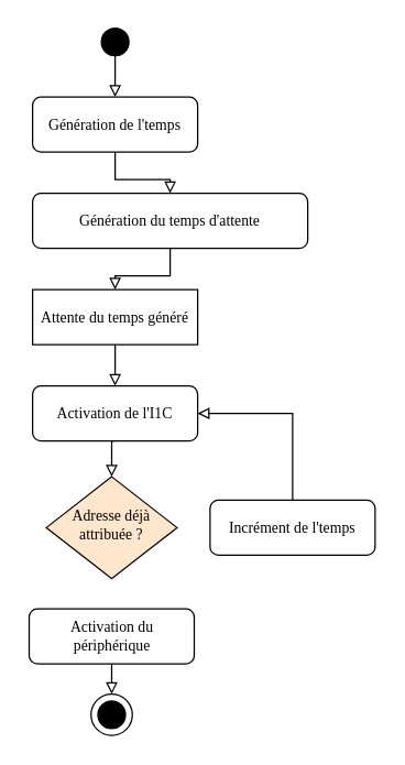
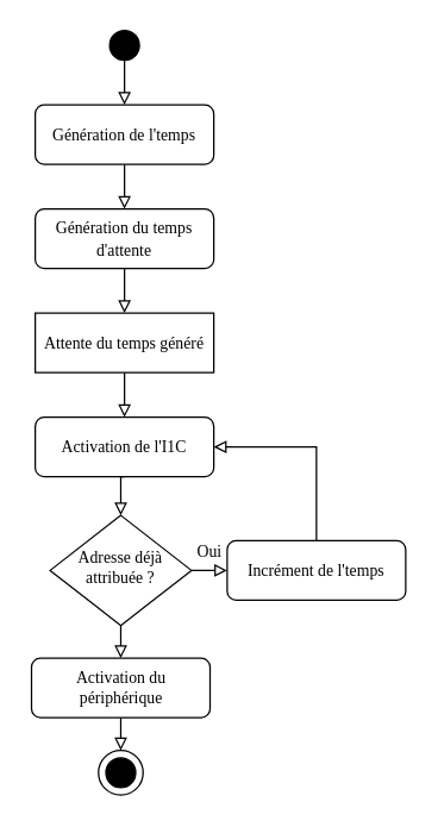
  <mxCell id="0" />
  <mxCell id="1" parent="0" />
  <mxCell id="2" style="edgeStyle=orthogonalEdgeStyle;rounded=0;orthogonalLoop=1;jettySize=auto;html=1;exitX=0.5;exitY=1;exitDx=0;exitDy=0;entryX=0.5;entryY=0;entryDx=0;entryDy=0;endArrow=block;endFill=0;" parent="1" source="3" target="7" edge="1"><mxGeometry relative="1" as="geometry" /></mxCell>
  <mxCell id="3" value="&lt;font face=&quot;computer modern&quot; style=&quot;font-size: 11px;&quot; data-font-src=&quot;https://fonts.googleapis.com/css?family=computer+modern&quot;&gt;Génération de l'temps&lt;/font&gt;" style="rounded=1;whiteSpace=wrap;html=1;fontSize=12;glass=0;strokeWidth=1;shadow=0;" parent="1" vertex="1"><mxGeometry x="23" y="70" width="120" height="40" as="geometry" /></mxCell>
  <mxCell id="4" style="edgeStyle=orthogonalEdgeStyle;rounded=0;orthogonalLoop=1;jettySize=auto;html=1;exitX=0.5;exitY=1;exitDx=0;exitDy=0;entryX=0.5;entryY=0;entryDx=0;entryDy=0;endArrow=block;endFill=0;" parent="1" source="5" target="3" edge="1"><mxGeometry relative="1" as="geometry" /></mxCell>
  <mxCell id="5" value="" style="ellipse;whiteSpace=wrap;html=1;fillColor=#000000;" parent="1" vertex="1"><mxGeometry x="73" y="20" width="20" height="20" as="geometry" /></mxCell>
  <mxCell id="6" style="edgeStyle=orthogonalEdgeStyle;rounded=0;orthogonalLoop=1;jettySize=auto;html=1;exitX=0.5;exitY=1;exitDx=0;exitDy=0;entryX=0.5;entryY=0;entryDx=0;entryDy=0;endArrow=block;endFill=0;" parent="1" source="7" target="12" edge="1"><mxGeometry relative="1" as="geometry" /></mxCell>
- <mxCell id="7" value="&lt;font face=&quot;computer modern&quot; style=&quot;font-size: 11px;&quot; data-font-src=&quot;https://fonts.googleapis.com/css?family=computer+modern&quot;&gt;Génération du temps d'attente&lt;/font&gt;" style="rounded=1;whiteSpace=wrap;html=1;fontSize=12;glass=0;strokeWidth=1;shadow=0;" parent="1" vertex="1"><mxGeometry x="23" y="140" width="200" height="40" as="geometry" /></mxCell>
- <mxCell id="10" value="&lt;font data-font-src=&quot;https://fonts.googleapis.com/css?family=computer+modern&quot; face=&quot;computer modern&quot;&gt;Adresse déjà attribuée ?&lt;/font&gt;" style="rhombus;whiteSpace=wrap;html=1;shadow=0;fontFamily=asap;fontSize=11;align=center;strokeWidth=1;spacing=6;spacingTop=-4;fontSource=https%3A%2F%2Ffonts.googleapis.com%2Fcss%3Ffamily%3Dasap;fillColor=#ffe6cc;" parent="1" vertex="1"><mxGeometry x="33" y="346" width="95" height="74" as="geometry" /></mxCell>
+ <mxCell id="7" value="&lt;font face=&quot;computer modern&quot; style=&quot;font-size: 11px;&quot; data-font-src=&quot;https://fonts.googleapis.com/css?family=computer+modern&quot;&gt;Génération du temps d'attente&lt;/font&gt;" style="rounded=1;whiteSpace=wrap;html=1;fontSize=12;glass=0;strokeWidth=1;shadow=0;" parent="1" vertex="1"><mxGeometry x="23" y="140" width="120" height="40" as="geometry" /></mxCell>
+ <mxCell id="8" value="Oui" style="edgeStyle=orthogonalEdgeStyle;rounded=0;orthogonalLoop=1;jettySize=auto;html=1;exitX=1;exitY=0.5;exitDx=0;exitDy=0;entryX=0;entryY=0.5;entryDx=0;entryDy=0;endArrow=block;endFill=0;fontFamily=computer modern;fontSource=https%3A%2F%2Ffonts.googleapis.com%2Fcss%3Ffamily%3Dcomputer%2Bmodern;" parent="1" source="10" target="16" edge="1"><mxGeometry y="13" relative="1" as="geometry"><mxPoint as="offset" /></mxGeometry></mxCell>
+ <mxCell id="9" style="edgeStyle=orthogonalEdgeStyle;rounded=0;orthogonalLoop=1;jettySize=auto;html=1;exitX=0.5;exitY=1;exitDx=0;exitDy=0;entryX=0.5;entryY=0;entryDx=0;entryDy=0;endArrow=block;endFill=0;" parent="1" source="10" target="18" edge="1"><mxGeometry relative="1" as="geometry" /></mxCell>
+ <mxCell id="10" value="&lt;font data-font-src=&quot;https://fonts.googleapis.com/css?family=computer+modern&quot; face=&quot;computer modern&quot;&gt;Adresse déjà attribuée ?&lt;/font&gt;" style="rhombus;whiteSpace=wrap;html=1;shadow=0;fontFamily=asap;fontSize=11;align=center;strokeWidth=1;spacing=6;spacingTop=-4;fontSource=https%3A%2F%2Ffonts.googleapis.com%2Fcss%3Ffamily%3Dasap;" parent="1" vertex="1"><mxGeometry x="33" y="346" width="95" height="74" as="geometry" /></mxCell>
  <mxCell id="11" style="edgeStyle=orthogonalEdgeStyle;rounded=0;orthogonalLoop=1;jettySize=auto;html=1;exitX=0.5;exitY=1;exitDx=0;exitDy=0;entryX=0.5;entryY=0;entryDx=0;entryDy=0;endArrow=block;endFill=0;" parent="1" source="12" target="14" edge="1"><mxGeometry relative="1" as="geometry" /></mxCell>
  <mxCell id="12" value="&lt;font data-font-src=&quot;https://fonts.googleapis.com/css?family=computer+modern&quot; face=&quot;computer modern&quot;&gt;Attente du temps généré&lt;/font&gt;" style="whiteSpace=wrap;html=1;fontSize=11;glass=0;strokeWidth=1;shadow=0;fontFamily=asap;fontSource=https%3A%2F%2Ffonts.googleapis.com%2Fcss%3Ffamily%3Dasap;rounded=0;" parent="1" vertex="1"><mxGeometry x="23" y="210" width="120" height="40" as="geometry" /></mxCell>
  <mxCell id="13" style="edgeStyle=orthogonalEdgeStyle;rounded=0;orthogonalLoop=1;jettySize=auto;html=1;exitX=0.5;exitY=1;exitDx=0;exitDy=0;entryX=0.5;entryY=0;entryDx=0;entryDy=0;endArrow=block;endFill=0;" parent="1" source="14" target="10" edge="1"><mxGeometry relative="1" as="geometry" /></mxCell>
  <mxCell id="14" value="&lt;font data-font-src=&quot;https://fonts.googleapis.com/css?family=computer+modern&quot; face=&quot;computer modern&quot;&gt;Activation de l'I1C&lt;/font&gt;" style="rounded=1;whiteSpace=wrap;html=1;fontSize=11;glass=0;strokeWidth=1;shadow=0;fontFamily=asap;fontSource=https%3A%2F%2Ffonts.googleapis.com%2Fcss%3Ffamily%3Dasap;" parent="1" vertex="1"><mxGeometry x="23" y="280" width="120" height="40" as="geometry" /></mxCell>
  <mxCell id="15" style="edgeStyle=orthogonalEdgeStyle;rounded=0;orthogonalLoop=1;jettySize=auto;html=1;exitX=0.5;exitY=0;exitDx=0;exitDy=0;entryX=1;entryY=0.5;entryDx=0;entryDy=0;endArrow=block;endFill=0;" parent="1" source="16" target="14" edge="1"><mxGeometry relative="1" as="geometry" /></mxCell>
  <mxCell id="16" value="&lt;font data-font-src=&quot;https://fonts.googleapis.com/css?family=computer+modern&quot; face=&quot;computer modern&quot;&gt;Incrément de l'temps&lt;/font&gt;" style="rounded=1;whiteSpace=wrap;html=1;fontSize=11;glass=0;strokeWidth=1;shadow=0;fontFamily=asap;fontSource=https%3A%2F%2Ffonts.googleapis.com%2Fcss%3Ffamily%3Dasap;" parent="1" vertex="1"><mxGeometry x="152" y="363" width="120" height="40" as="geometry" /></mxCell>
  <mxCell id="17" style="edgeStyle=orthogonalEdgeStyle;rounded=0;orthogonalLoop=1;jettySize=auto;html=1;exitX=0.5;exitY=1;exitDx=0;exitDy=0;entryX=0.5;entryY=0;entryDx=0;entryDy=0;endArrow=block;endFill=0;" parent="1" source="18" target="19" edge="1"><mxGeometry relative="1" as="geometry" /></mxCell>
  <mxCell id="18" value="&lt;font data-font-src=&quot;https://fonts.googleapis.com/css?family=computer+modern&quot; face=&quot;computer modern&quot;&gt;Activation du périphérique&lt;/font&gt;" style="rounded=1;whiteSpace=wrap;html=1;fontSize=11;glass=0;strokeWidth=1;shadow=0;fontFamily=asap;fontSource=https%3A%2F%2Ffonts.googleapis.com%2Fcss%3Ffamily%3Dasap;" parent="1" vertex="1"><mxGeometry x="20.5" y="442" width="120" height="40" as="geometry" /></mxCell>
  <mxCell id="19" value="" style="ellipse;whiteSpace=wrap;html=1;fillColor=none;" parent="1" vertex="1"><mxGeometry x="65.5" y="504" width="30" height="30" as="geometry" /></mxCell>
  <mxCell id="20" value="" style="ellipse;whiteSpace=wrap;html=1;fillColor=#000000;" parent="1" vertex="1"><mxGeometry x="70.5" y="509" width="20" height="20" as="geometry" /></mxCell>
